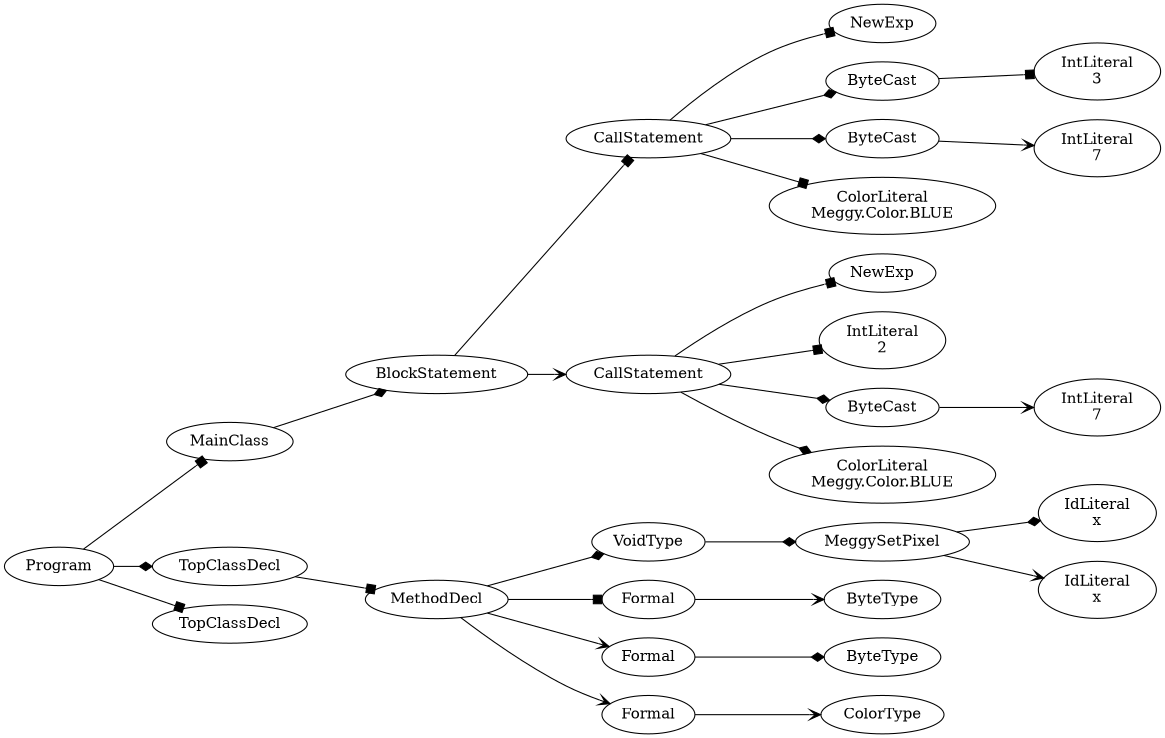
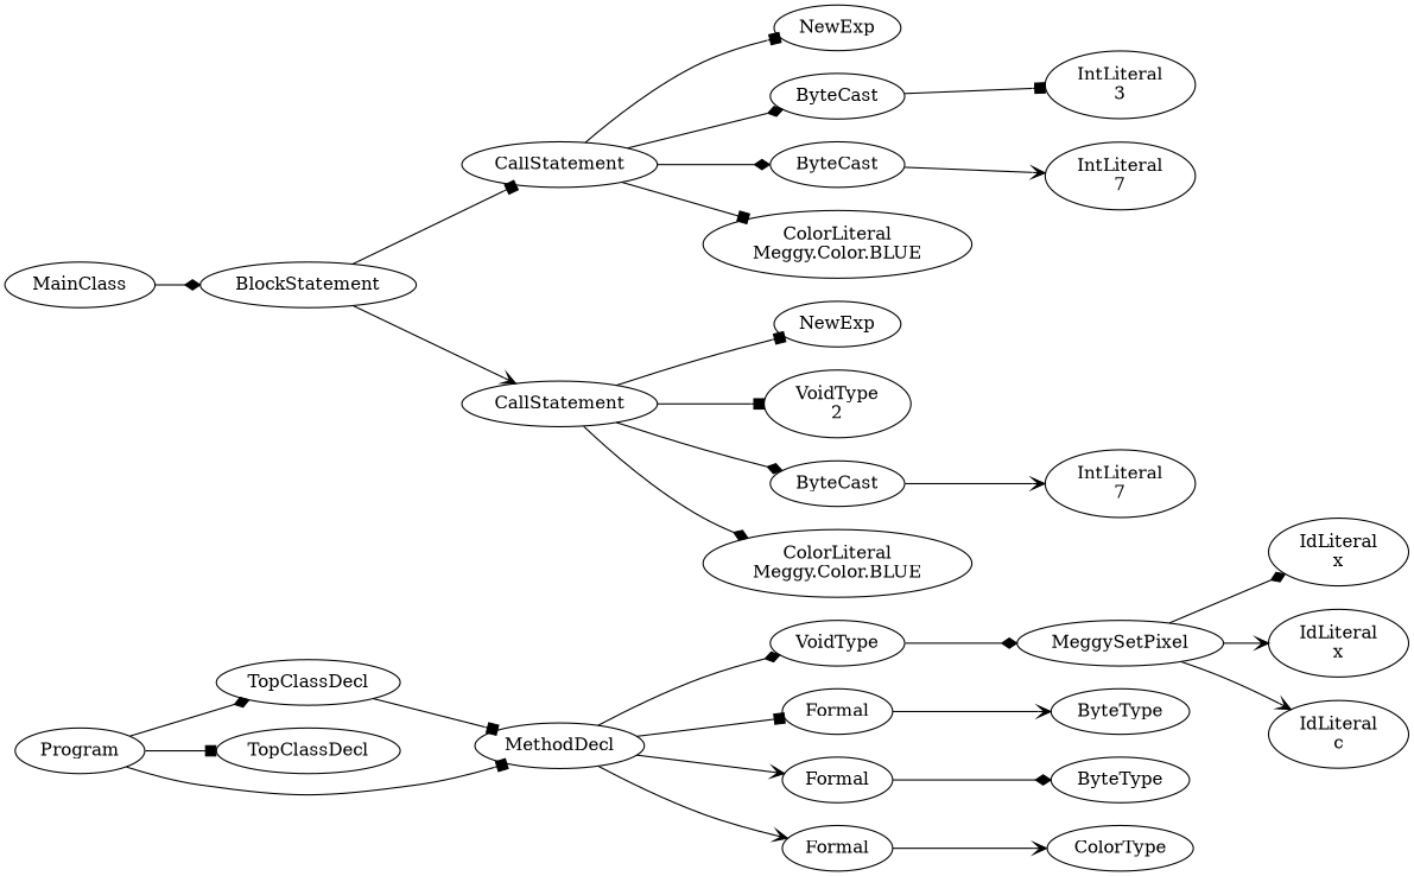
  digraph {
    rankdir=LR
    edge [arrowhead=box]
    n1 [label=Program]
    n2 [label=MainClass]
    n3 [label=TopClassDecl]
    n4 [label=TopClassDecl]
    n5 [label=BlockStatement]
    n6 [label=MethodDecl]
    n7 [label=CallStatement]
    n8 [label=CallStatement]
    n9 [label=NewExp]
    n10 [label=ByteCast]
    n11 [label=ByteCast]
    n12 [label="ColorLiteral\nMeggy.Color.BLUE"]
    n13 [label=NewExp]
-   n14 [label="IntLiteral\n2"]
+   n14 [label="VoidType\n2"]
    n15 [label=ByteCast]
    n16 [label="ColorLiteral\nMeggy.Color.BLUE"]
    n17 [label="IntLiteral\n3"]
    n18 [label="IntLiteral\n7"]
    n19 [label="IntLiteral\n7"]
    n20 [label=VoidType]
    n21 [label=Formal]
    n22 [label=Formal]
    n23 [label=Formal]
    n24 [label=MeggySetPixel]
    n25 [label=ByteType]
    n26 [label=ByteType]
    n27 [label=ColorType]
    n28 [label="IdLiteral\nx"]
    n29 [label="IdLiteral\nx"]
-   n1 -> n2
+   n30 [label="IdLiteral\nc"]
+   n1 -> n6
    n1 -> n3 [arrowhead=diamond]
    n1 -> n4
    n2 -> n5 [arrowhead=diamond]
    n3 -> n6
    n5 -> n7
    n5 -> n8 [arrowhead=vee]
    n6 -> n20 [arrowhead=diamond]
    n6 -> n21
    n6 -> n22 [arrowhead=vee]
    n6 -> n23 [arrowhead=vee]
    n7 -> n9
    n7 -> n10 [arrowhead=diamond]
    n7 -> n11 [arrowhead=diamond]
    n7 -> n12
    n8 -> n13
    n8 -> n14
    n8 -> n15 [arrowhead=diamond]
    n8 -> n16 [arrowhead=diamond]
    n10 -> n17
    n11 -> n18 [arrowhead=vee]
    n15 -> n19 [arrowhead=vee]
    n20 -> n24 [arrowhead=diamond]
    n21 -> n25 [arrowhead=vee]
    n22 -> n26 [arrowhead=diamond]
    n23 -> n27 [arrowhead=vee]
    n24 -> n28 [arrowhead=diamond]
    n24 -> n29 [arrowhead=vee]
+   n24 -> n30 [arrowhead=vee]
  }
